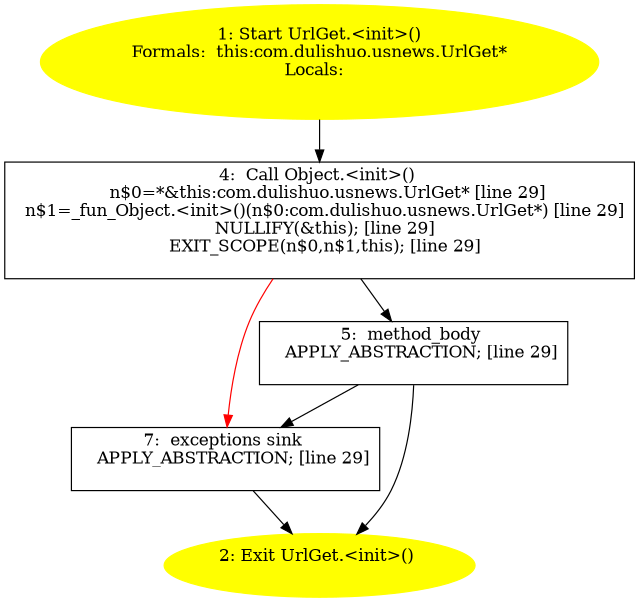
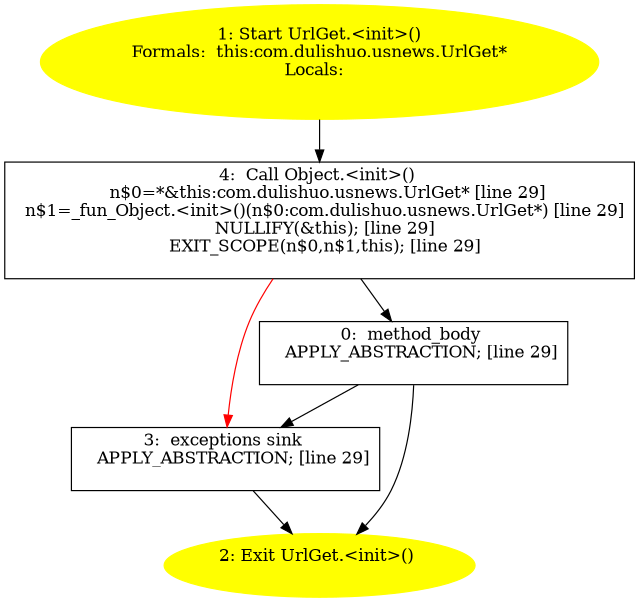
  digraph {
    node [shape=box]
    n1 [color=yellow label="1: Start UrlGet.<init>()\nFormals:  this:com.dulishuo.usnews.UrlGet*\nLocals:  \n  " style=filled shape=""]
    n2 [label="4:  Call Object.<init>() \n   n$0=*&this:com.dulishuo.usnews.UrlGet* [line 29]\n  n$1=_fun_Object.<init>()(n$0:com.dulishuo.usnews.UrlGet*) [line 29]\n  NULLIFY(&this); [line 29]\n  EXIT_SCOPE(n$0,n$1,this); [line 29]\n "]
-   n3 [label="7:  exceptions sink \n   APPLY_ABSTRACTION; [line 29]\n "]
-   n4 [label="5:  method_body \n   APPLY_ABSTRACTION; [line 29]\n "]
+   n3 [label="3:  exceptions sink \n   APPLY_ABSTRACTION; [line 29]\n "]
+   n4 [label="0:  method_body \n   APPLY_ABSTRACTION; [line 29]\n "]
    n5 [color=yellow label="2: Exit UrlGet.<init>() \n  " style=filled shape=""]
    n1 -> n2
    n2 -> n3 [color=red]
    n2 -> n4
    n3 -> n5
    n4 -> n3 [color=black]
    n4 -> n5
  }
